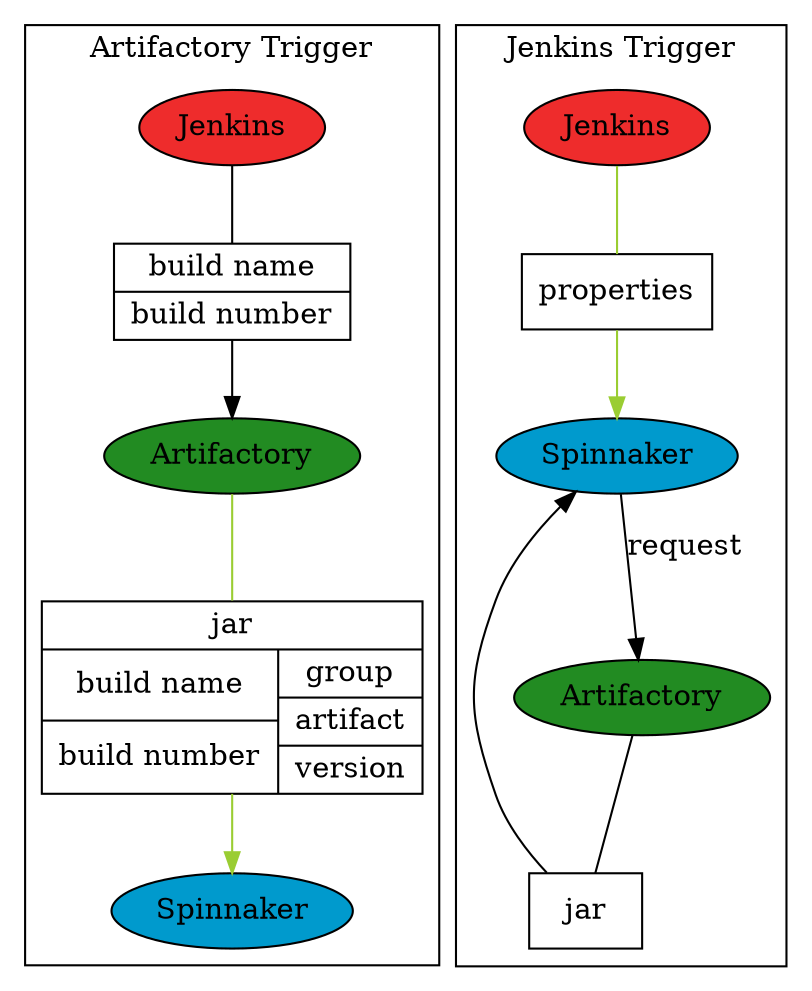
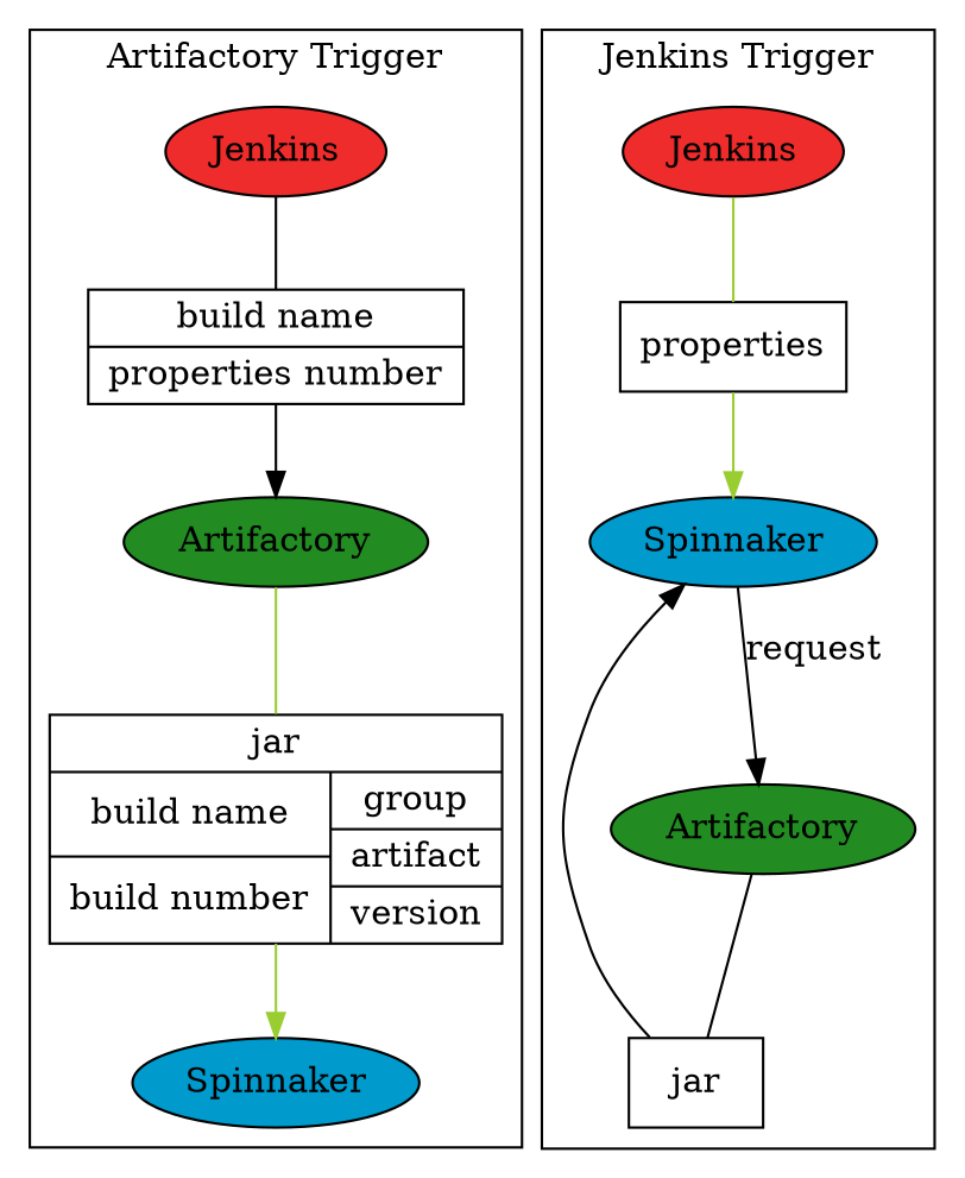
  digraph {
    rankdir=TB
    node [style=filled]
    n1 [fillcolor=firebrick2 label=Jenkins]
-   n2 [label="{build name | build number}" shape=record style=""]
+   n2 [label="{build name | properties number}" shape=record style=""]
    n3 [fillcolor=forestgreen label=Artifactory]
    n4 [label="{jar | {{build name | build number} | {group | artifact | version}}}" shape=record style=""]
    n5 [fillcolor=deepskyblue3 label=Spinnaker]
    n6 [fillcolor=firebrick2 label=Jenkins]
    n7 [label="{properties}" shape=record style=""]
    n8 [fillcolor=forestgreen label=Artifactory]
    n9 [label="{jar}" shape=record style=""]
    n10 [fillcolor=deepskyblue3 label=Spinnaker]
    subgraph cluster_1 {
      label="Artifactory Trigger"
      n1
      n2
      n3
      n4
      n5
    }
    subgraph cluster_2 {
      label="Jenkins Trigger"
      n6
      n7
      n8
      n9
      n10
    }
    n1 -> n2 [dir=none]
    n2 -> n3
    n3 -> n4 [color=yellowgreen dir=none]
    n4 -> n5 [color=yellowgreen]
    n6 -> n7 [color=yellowgreen dir=none]
    n7 -> n10 [color=yellowgreen]
    n8 -> n9 [dir=none]
    n9 -> n10
    n10 -> n8 [label=request]
  }
